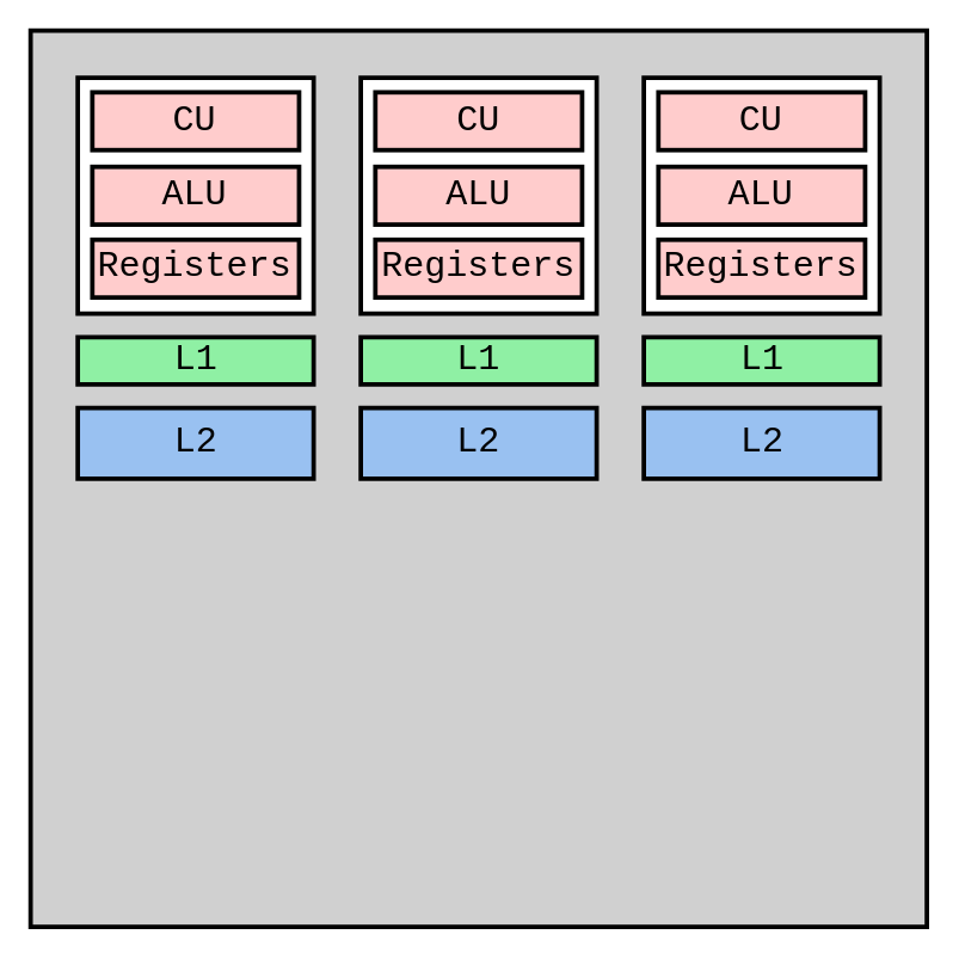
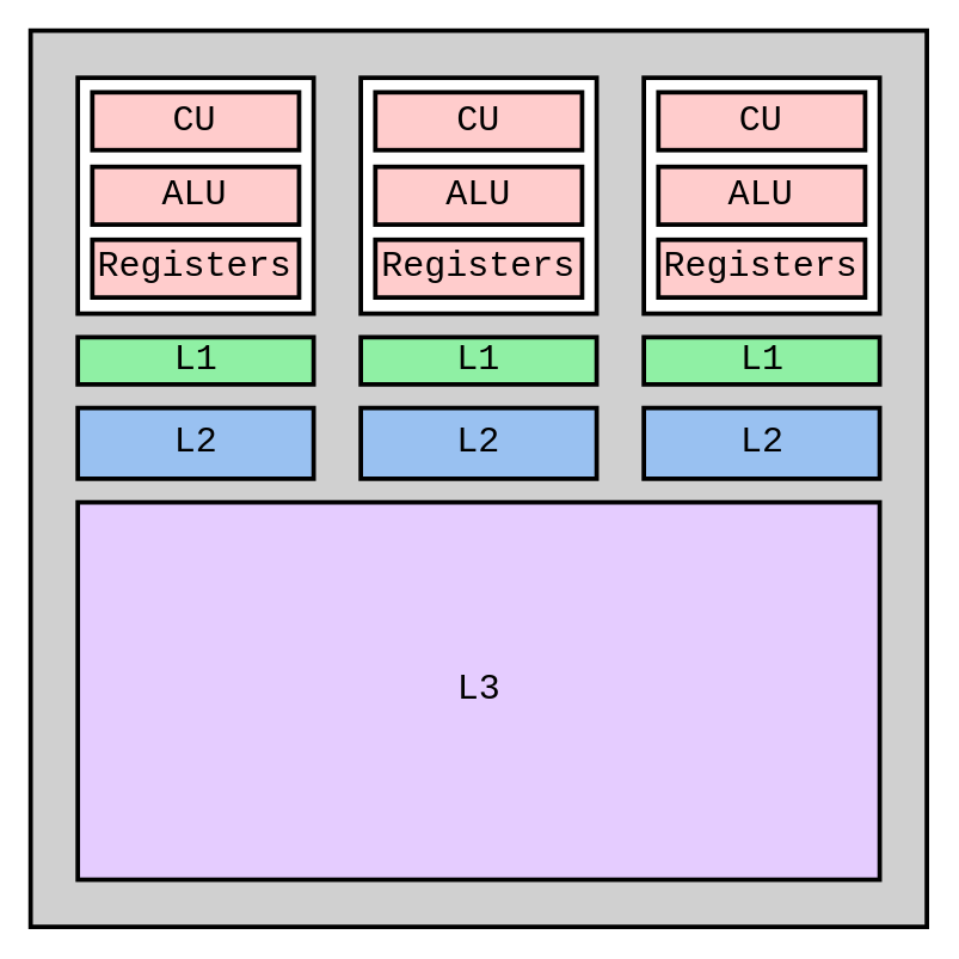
  <mxCell id="0" />
  <mxCell id="1" parent="0" />
  <mxCell id="2" value="" style="group" vertex="1" connectable="0" parent="1"><mxGeometry x="20" y="20" width="600" height="600" as="geometry" /></mxCell>
  <mxCell id="3" value="" style="rounded=0;whiteSpace=wrap;html=1;strokeWidth=3;fontFamily=Courier New;fontSize=24;fillColor=#D0D0D0;" parent="2" vertex="1"><mxGeometry width="600" height="600" as="geometry" /></mxCell>
  <mxCell id="4" value="L1" style="rounded=0;whiteSpace=wrap;html=1;strokeWidth=3;fillColor=#8ff0a4;fontFamily=Courier New;fontSize=24;" parent="2" vertex="1"><mxGeometry x="31.579" y="205.263" width="157.895" height="31.579" as="geometry" /></mxCell>
  <mxCell id="5" value="L1" style="rounded=0;whiteSpace=wrap;html=1;strokeWidth=3;fillColor=#8ff0a4;fontFamily=Courier New;fontSize=24;" parent="2" vertex="1"><mxGeometry x="221.053" y="205.263" width="157.895" height="31.579" as="geometry" /></mxCell>
  <mxCell id="6" value="L1" style="rounded=0;whiteSpace=wrap;html=1;strokeWidth=3;fillColor=#8ff0a4;fontFamily=Courier New;fontSize=24;" parent="2" vertex="1"><mxGeometry x="410.526" y="205.263" width="157.895" height="31.579" as="geometry" /></mxCell>
  <mxCell id="7" value="L2" style="rounded=0;whiteSpace=wrap;html=1;strokeWidth=3;fillColor=#99c1f1;fontFamily=Courier New;fontSize=24;" parent="2" vertex="1"><mxGeometry x="31.579" y="252.632" width="157.895" height="47.368" as="geometry" /></mxCell>
  <mxCell id="8" value="L2" style="rounded=0;whiteSpace=wrap;html=1;strokeWidth=3;fillColor=#99c1f1;fontFamily=Courier New;fontSize=24;" parent="2" vertex="1"><mxGeometry x="221.053" y="252.632" width="157.895" height="47.368" as="geometry" /></mxCell>
  <mxCell id="9" value="L2" style="rounded=0;whiteSpace=wrap;html=1;strokeWidth=3;fillColor=#99c1f1;fontFamily=Courier New;fontSize=24;" parent="2" vertex="1"><mxGeometry x="410.526" y="252.632" width="157.895" height="47.368" as="geometry" /></mxCell>
+ <mxCell id="10" value="L3" style="rounded=0;whiteSpace=wrap;html=1;strokeWidth=3;fillColor=#E5CCFF;fontFamily=Courier New;fontSize=24;" parent="2" vertex="1"><mxGeometry x="31.579" y="315.789" width="536.842" height="252.632" as="geometry" /></mxCell>
  <mxCell id="11" value="" style="group" vertex="1" connectable="0" parent="2"><mxGeometry x="410.529" y="31.579" width="157.895" height="157.895" as="geometry" /></mxCell>
  <mxCell id="12" value="" style="rounded=0;whiteSpace=wrap;html=1;strokeWidth=3;fillColor=#FFFFFF;fontFamily=Courier New;fontSize=24;" vertex="1" parent="11"><mxGeometry width="157.895" height="157.895" as="geometry" /></mxCell>
  <mxCell id="13" value="CU" style="rounded=0;whiteSpace=wrap;html=1;strokeWidth=3;fillColor=#FFCCCC;fontFamily=Courier New;fontSize=24;" vertex="1" parent="11"><mxGeometry x="9.741" y="9.741" width="138.42" height="38.68" as="geometry" /></mxCell>
  <mxCell id="14" value="ALU" style="rounded=0;whiteSpace=wrap;html=1;strokeWidth=3;fillColor=#FFCCCC;fontFamily=Courier New;fontSize=24;" vertex="1" parent="11"><mxGeometry x="9.741" y="59.611" width="138.42" height="38.68" as="geometry" /></mxCell>
  <mxCell id="15" value="Registers" style="rounded=0;whiteSpace=wrap;html=1;strokeWidth=3;fillColor=#FFCCCC;fontFamily=Courier New;fontSize=24;" vertex="1" parent="11"><mxGeometry x="9.741" y="108.421" width="138.42" height="38.68" as="geometry" /></mxCell>
  <mxCell id="16" value="" style="group" vertex="1" connectable="0" parent="2"><mxGeometry x="221.049" y="31.579" width="157.895" height="157.895" as="geometry" /></mxCell>
  <mxCell id="17" value="" style="rounded=0;whiteSpace=wrap;html=1;strokeWidth=3;fillColor=#FFFFFF;fontFamily=Courier New;fontSize=24;" vertex="1" parent="16"><mxGeometry width="157.895" height="157.895" as="geometry" /></mxCell>
  <mxCell id="18" value="CU" style="rounded=0;whiteSpace=wrap;html=1;strokeWidth=3;fillColor=#FFCCCC;fontFamily=Courier New;fontSize=24;" vertex="1" parent="16"><mxGeometry x="9.741" y="9.741" width="138.42" height="38.68" as="geometry" /></mxCell>
  <mxCell id="19" value="ALU" style="rounded=0;whiteSpace=wrap;html=1;strokeWidth=3;fillColor=#FFCCCC;fontFamily=Courier New;fontSize=24;" vertex="1" parent="16"><mxGeometry x="9.741" y="59.611" width="138.42" height="38.68" as="geometry" /></mxCell>
  <mxCell id="20" value="Registers" style="rounded=0;whiteSpace=wrap;html=1;strokeWidth=3;fillColor=#FFCCCC;fontFamily=Courier New;fontSize=24;" vertex="1" parent="16"><mxGeometry x="9.741" y="108.421" width="138.42" height="38.68" as="geometry" /></mxCell>
  <mxCell id="21" value="" style="group" vertex="1" connectable="0" parent="2"><mxGeometry x="31.579" y="31.579" width="157.895" height="157.895" as="geometry" /></mxCell>
  <mxCell id="22" value="" style="rounded=0;whiteSpace=wrap;html=1;strokeWidth=3;fillColor=#FFFFFF;fontFamily=Courier New;fontSize=24;" parent="21" vertex="1"><mxGeometry width="157.895" height="157.895" as="geometry" /></mxCell>
  <mxCell id="23" value="CU" style="rounded=0;whiteSpace=wrap;html=1;strokeWidth=3;fillColor=#FFCCCC;fontFamily=Courier New;fontSize=24;" vertex="1" parent="21"><mxGeometry x="9.741" y="9.741" width="138.42" height="38.68" as="geometry" /></mxCell>
  <mxCell id="24" value="ALU" style="rounded=0;whiteSpace=wrap;html=1;strokeWidth=3;fillColor=#FFCCCC;fontFamily=Courier New;fontSize=24;" vertex="1" parent="21"><mxGeometry x="9.741" y="59.611" width="138.42" height="38.68" as="geometry" /></mxCell>
  <mxCell id="25" value="Registers" style="rounded=0;whiteSpace=wrap;html=1;strokeWidth=3;fillColor=#FFCCCC;fontFamily=Courier New;fontSize=24;" vertex="1" parent="21"><mxGeometry x="9.741" y="108.421" width="138.42" height="38.68" as="geometry" /></mxCell>
